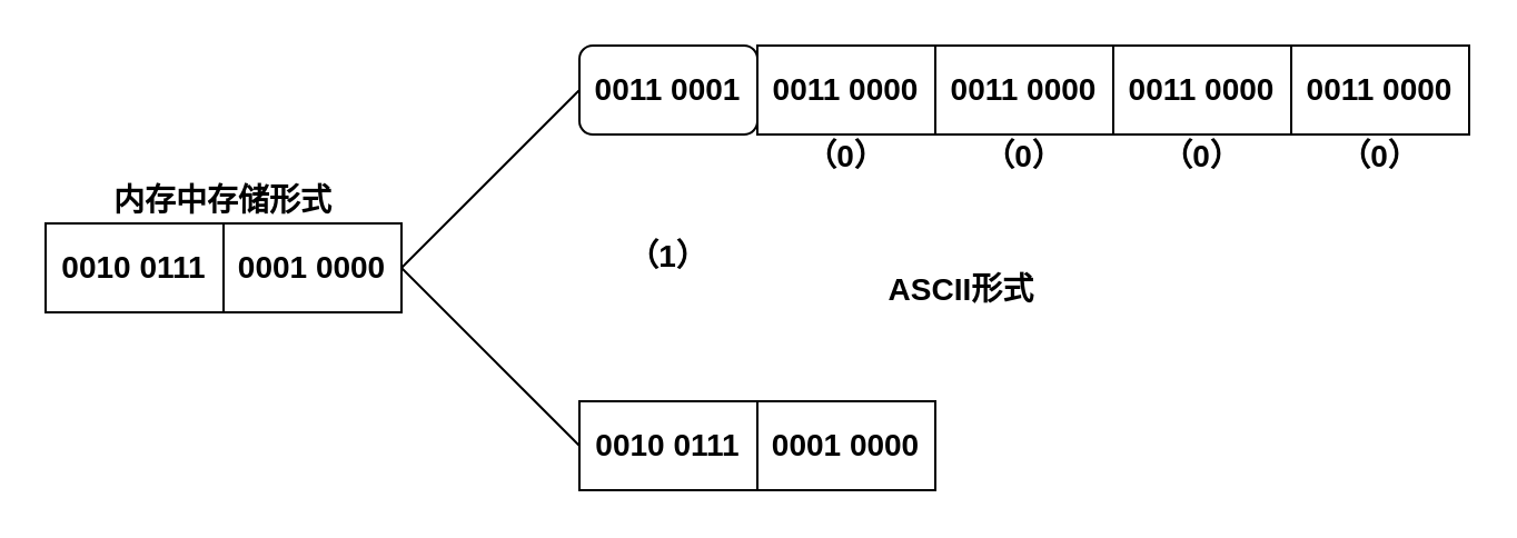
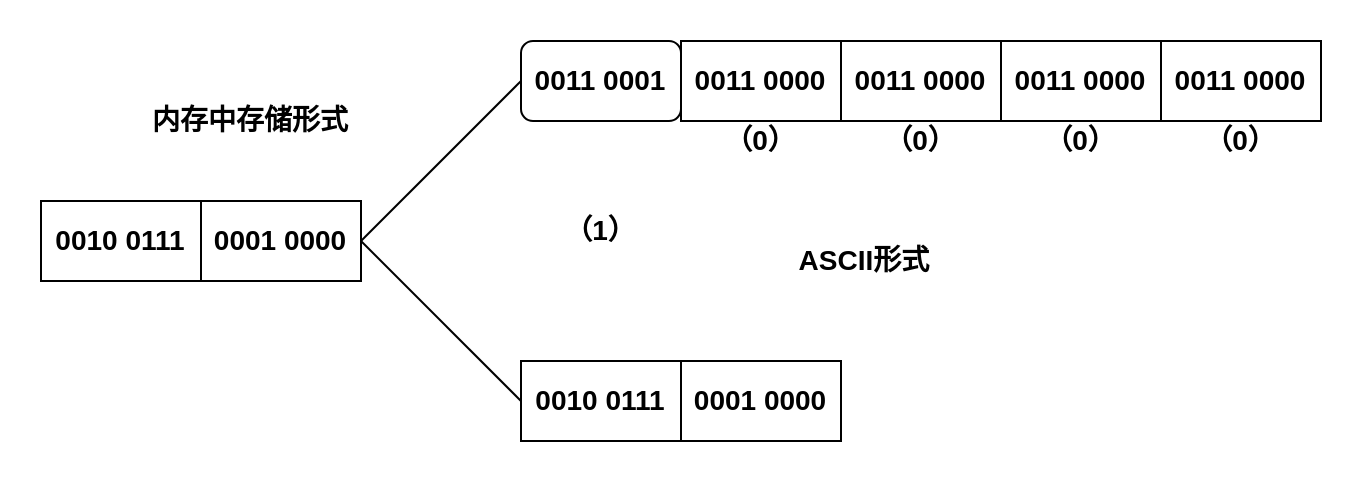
  <mxCell id="0" />
  <mxCell id="1" parent="0" />
  <mxCell id="2" value="&lt;span style=&quot;font-size: 14px&quot;&gt;&lt;b&gt;0010 0111&lt;/b&gt;&lt;/span&gt;" style="rounded=0;whiteSpace=wrap;html=1;" vertex="1" parent="1"><mxGeometry x="20" y="100" width="80" height="40" as="geometry" /></mxCell>
  <mxCell id="3" value="&lt;span style=&quot;font-size: 14px&quot;&gt;&lt;b&gt;0001 0000&lt;/b&gt;&lt;/span&gt;" style="rounded=0;whiteSpace=wrap;html=1;" vertex="1" parent="1"><mxGeometry x="100" y="100" width="80" height="40" as="geometry" /></mxCell>
  <mxCell id="4" value="&lt;span style=&quot;font-size: 14px&quot;&gt;&lt;b&gt;0011 0001&lt;/b&gt;&lt;/span&gt;" style="whiteSpace=wrap;html=1;rounded=1;" vertex="1" parent="1"><mxGeometry x="260" y="20" width="80" height="40" as="geometry" /></mxCell>
  <mxCell id="5" value="&lt;span style=&quot;font-size: 14px&quot;&gt;&lt;b&gt;0011 0000&lt;/b&gt;&lt;/span&gt;" style="rounded=0;whiteSpace=wrap;html=1;" vertex="1" parent="1"><mxGeometry x="340" y="20" width="80" height="40" as="geometry" /></mxCell>
  <mxCell id="6" value="&lt;b style=&quot;font-size: 14px&quot;&gt;0011 0000&lt;/b&gt;" style="rounded=0;whiteSpace=wrap;html=1;" vertex="1" parent="1"><mxGeometry x="420" y="20" width="80" height="40" as="geometry" /></mxCell>
  <mxCell id="7" value="&lt;b style=&quot;font-size: 14px&quot;&gt;0011 0000&lt;/b&gt;" style="rounded=0;whiteSpace=wrap;html=1;" vertex="1" parent="1"><mxGeometry x="500" y="20" width="80" height="40" as="geometry" /></mxCell>
  <mxCell id="8" value="&lt;b style=&quot;font-size: 14px&quot;&gt;0011 0000&lt;/b&gt;" style="rounded=0;whiteSpace=wrap;html=1;" vertex="1" parent="1"><mxGeometry x="580" y="20" width="80" height="40" as="geometry" /></mxCell>
  <mxCell id="9" value="&lt;span style=&quot;font-size: 14px&quot;&gt;&lt;b&gt;0010 0111&lt;/b&gt;&lt;/span&gt;" style="rounded=0;whiteSpace=wrap;html=1;" vertex="1" parent="1"><mxGeometry x="260" y="180" width="80" height="40" as="geometry" /></mxCell>
  <mxCell id="10" value="&lt;span style=&quot;font-size: 14px&quot;&gt;&lt;b&gt;0001 0000&lt;/b&gt;&lt;/span&gt;" style="rounded=0;whiteSpace=wrap;html=1;" vertex="1" parent="1"><mxGeometry x="340" y="180" width="80" height="40" as="geometry" /></mxCell>
  <mxCell id="11" value="&lt;span style=&quot;font-size: 14px&quot;&gt;&lt;b&gt;&amp;nbsp;ASCII形式&lt;/b&gt;&lt;/span&gt;" style="text;html=1;strokeColor=none;fillColor=none;align=center;verticalAlign=middle;whiteSpace=wrap;rounded=0;" vertex="1" parent="1"><mxGeometry x="390" y="120" width="80" height="20" as="geometry" /></mxCell>
- <mxCell id="12" value="&lt;span style=&quot;font-size: 14px&quot;&gt;&lt;b&gt;内存中存储形式&lt;/b&gt;&lt;/span&gt;" style="text;html=1;strokeColor=none;fillColor=none;align=center;verticalAlign=middle;whiteSpace=wrap;rounded=0;" vertex="1" parent="1"><mxGeometry x="40" y="80" width="120" height="20" as="geometry" /></mxCell>
+ <mxCell id="12" value="&lt;span style=&quot;font-size: 14px&quot;&gt;&lt;b&gt;内存中存储形式&lt;/b&gt;&lt;/span&gt;" style="text;html=1;strokeColor=none;fillColor=none;align=center;verticalAlign=middle;whiteSpace=wrap;rounded=0;" vertex="1" parent="1"><mxGeometry x="65" y="50" width="120" height="20" as="geometry" /></mxCell>
  <mxCell id="13" value="&lt;span style=&quot;font-size: 14px&quot;&gt;&lt;b&gt;（1）&lt;/b&gt;&lt;/span&gt;" style="text;html=1;strokeColor=none;fillColor=none;align=center;verticalAlign=middle;whiteSpace=wrap;rounded=0;" vertex="1" parent="1"><mxGeometry x="260" y="105" width="80" height="20" as="geometry" /></mxCell>
  <mxCell id="14" value="&lt;span style=&quot;font-size: 14px&quot;&gt;&lt;b&gt;（0）&lt;/b&gt;&lt;/span&gt;" style="text;html=1;strokeColor=none;fillColor=none;align=center;verticalAlign=middle;whiteSpace=wrap;rounded=0;" vertex="1" parent="1"><mxGeometry x="340" y="60" width="80" height="20" as="geometry" /></mxCell>
  <mxCell id="15" value="&lt;span style=&quot;font-size: 14px&quot;&gt;&lt;b&gt;（0）&lt;/b&gt;&lt;/span&gt;" style="text;html=1;strokeColor=none;fillColor=none;align=center;verticalAlign=middle;whiteSpace=wrap;rounded=0;" vertex="1" parent="1"><mxGeometry x="420" y="60" width="80" height="20" as="geometry" /></mxCell>
  <mxCell id="16" value="&lt;span style=&quot;font-size: 14px&quot;&gt;&lt;b&gt;（0）&lt;/b&gt;&lt;/span&gt;" style="text;html=1;strokeColor=none;fillColor=none;align=center;verticalAlign=middle;whiteSpace=wrap;rounded=0;" vertex="1" parent="1"><mxGeometry x="500" y="60" width="80" height="20" as="geometry" /></mxCell>
  <mxCell id="17" value="&lt;span style=&quot;font-size: 14px&quot;&gt;&lt;b&gt;（0）&lt;/b&gt;&lt;/span&gt;" style="text;html=1;strokeColor=none;fillColor=none;align=center;verticalAlign=middle;whiteSpace=wrap;rounded=0;" vertex="1" parent="1"><mxGeometry x="580" y="60" width="80" height="20" as="geometry" /></mxCell>
  <mxCell id="18" value="" style="endArrow=none;html=1;entryX=0;entryY=0.5;entryDx=0;entryDy=0;exitX=1;exitY=0.5;exitDx=0;exitDy=0;" edge="1" parent="1" source="3" target="4"><mxGeometry width="50" height="50" relative="1" as="geometry"><mxPoint x="130" y="60" as="sourcePoint" /><mxPoint x="180" y="10" as="targetPoint" /></mxGeometry></mxCell>
  <mxCell id="19" value="" style="endArrow=none;html=1;entryX=0;entryY=0.5;entryDx=0;entryDy=0;exitX=1;exitY=0.5;exitDx=0;exitDy=0;" edge="1" parent="1" source="3" target="9"><mxGeometry width="50" height="50" relative="1" as="geometry"><mxPoint x="190" y="130" as="sourcePoint" /><mxPoint x="270" y="50" as="targetPoint" /></mxGeometry></mxCell>
